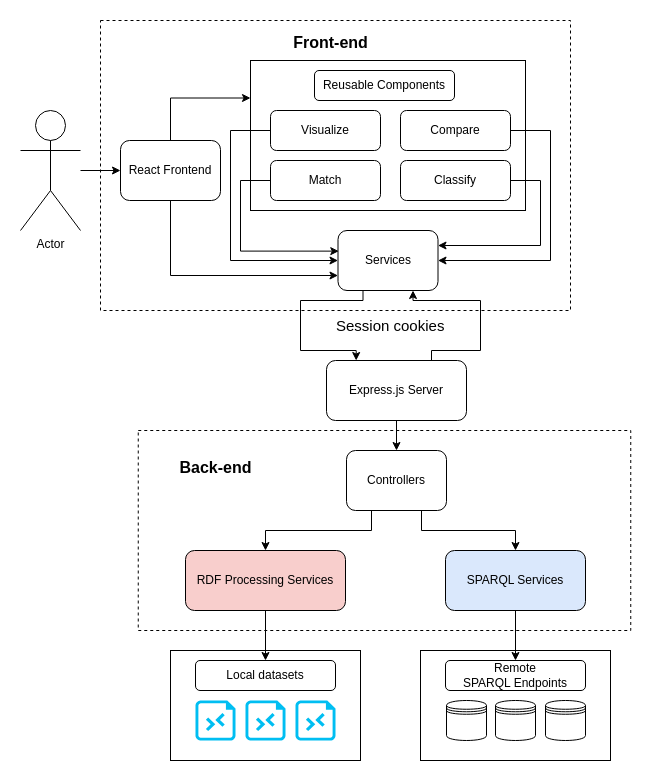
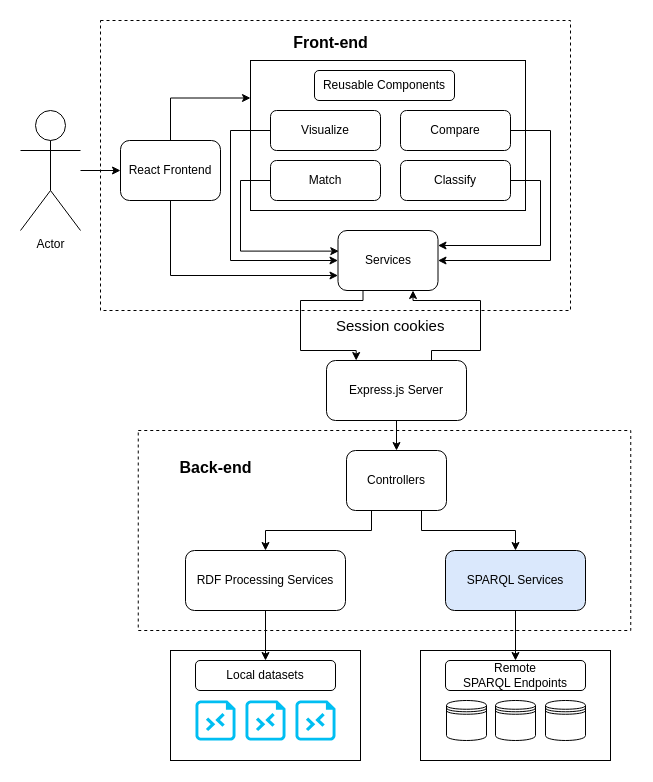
  <mxCell id="0" />
  <mxCell id="1" parent="0" />
  <mxCell id="2" style="edgeStyle=orthogonalEdgeStyle;rounded=0;orthogonalLoop=1;jettySize=auto;html=1;exitX=0.75;exitY=0;exitDx=0;exitDy=0;entryX=0.75;entryY=1;entryDx=0;entryDy=0;" edge="1" parent="1" source="3" target="9"><mxGeometry relative="1" as="geometry"><Array as="points"><mxPoint x="431" y="350" /><mxPoint x="480" y="350" /><mxPoint x="480" y="300" /><mxPoint x="413" y="300" /></Array></mxGeometry></mxCell>
  <mxCell id="3" value="Express.js Server" style="rounded=1;whiteSpace=wrap;html=1;" vertex="1" parent="1"><mxGeometry x="326" y="360" width="140" height="60" as="geometry" /></mxCell>
  <mxCell id="4" edge="1" parent="1" source="3" target="28"><mxGeometry relative="1" as="geometry" /></mxCell>
  <mxCell id="5" style="edgeStyle=orthogonalEdgeStyle;rounded=0;orthogonalLoop=1;jettySize=auto;html=1;exitX=0.5;exitY=0;exitDx=0;exitDy=0;entryX=0;entryY=0.25;entryDx=0;entryDy=0;" edge="1" parent="1" source="7" target="10"><mxGeometry relative="1" as="geometry" /></mxCell>
  <mxCell id="6" style="edgeStyle=orthogonalEdgeStyle;rounded=0;orthogonalLoop=1;jettySize=auto;html=1;exitX=0.5;exitY=1;exitDx=0;exitDy=0;entryX=0;entryY=0.75;entryDx=0;entryDy=0;" edge="1" parent="1" source="7" target="9"><mxGeometry relative="1" as="geometry" /></mxCell>
  <mxCell id="7" value="React Frontend" style="rounded=1;whiteSpace=wrap;html=1;" vertex="1" parent="1"><mxGeometry x="120" y="140" width="100" height="60" as="geometry" /></mxCell>
  <mxCell id="8" value="Reusable Components" style="rounded=1;whiteSpace=wrap;html=1;" vertex="1" parent="1"><mxGeometry x="314" y="70" width="140" height="30" as="geometry" /></mxCell>
  <mxCell id="9" value="Services" style="rounded=1;whiteSpace=wrap;html=1;" vertex="1" parent="1"><mxGeometry x="337.5" y="230" width="100" height="60" as="geometry" /></mxCell>
  <mxCell id="10" value="" style="rounded=0;whiteSpace=wrap;html=1;fillColor=none;" vertex="1" parent="1"><mxGeometry x="250" y="60" width="275" height="150" as="geometry" /></mxCell>
  <mxCell id="11" style="edgeStyle=orthogonalEdgeStyle;rounded=0;orthogonalLoop=1;jettySize=auto;html=1;entryX=0;entryY=0.5;entryDx=0;entryDy=0;" edge="1" parent="1" source="14" target="7"><mxGeometry relative="1" as="geometry" /></mxCell>
  <mxCell id="12" style="edgeStyle=orthogonalEdgeStyle;rounded=0;orthogonalLoop=1;jettySize=auto;html=1;exitX=0;exitY=0.5;exitDx=0;exitDy=0;entryX=0;entryY=0.5;entryDx=0;entryDy=0;" edge="1" parent="1" source="13" target="9"><mxGeometry relative="1" as="geometry"><Array as="points"><mxPoint x="230" y="130" /><mxPoint x="230" y="260" /></Array></mxGeometry></mxCell>
  <mxCell id="13" value="Visualize" style="rounded=1;whiteSpace=wrap;html=1;" vertex="1" parent="1"><mxGeometry x="270" y="110" width="110" height="40" as="geometry" /></mxCell>
  <mxCell id="14" value="Actor" style="shape=umlActor;verticalLabelPosition=bottom;verticalAlign=top;html=1;outlineConnect=0;" vertex="1" parent="1"><mxGeometry x="20" y="110" width="60" height="120" as="geometry" /></mxCell>
  <mxCell id="15" style="edgeStyle=orthogonalEdgeStyle;rounded=0;orthogonalLoop=1;jettySize=auto;html=1;exitX=1;exitY=0.5;exitDx=0;exitDy=0;entryX=1;entryY=0.5;entryDx=0;entryDy=0;" edge="1" parent="1" source="16" target="9"><mxGeometry relative="1" as="geometry"><mxPoint x="440" y="260" as="targetPoint" /><Array as="points"><mxPoint x="550" y="130" /><mxPoint x="550" y="260" /></Array></mxGeometry></mxCell>
  <mxCell id="16" value="Compare&lt;span style=&quot;color: rgba(0, 0, 0, 0); font-family: monospace; font-size: 0px; text-align: start; text-wrap-mode: nowrap;&quot;&gt;%3CmxGraphModel%3E%3Croot%3E%3CmxCell%20id%3D%220%22%2F%3E%3CmxCell%20id%3D%221%22%20parent%3D%220%22%2F%3E%3CmxCell%20id%3D%222%22%20value%3D%22Visualize%22%20style%3D%22rounded%3D1%3BwhiteSpace%3Dwrap%3Bhtml%3D1%3B%22%20vertex%3D%221%22%20parent%3D%221%22%3E%3CmxGeometry%20x%3D%2280%22%20y%3D%22310%22%20width%3D%22110%22%20height%3D%2260%22%20as%3D%22geometry%22%2F%3E%3C%2FmxCell%3E%3C%2Froot%3E%3C%2FmxGraphModel%3E&lt;/span&gt;" style="rounded=1;whiteSpace=wrap;html=1;" vertex="1" parent="1"><mxGeometry x="400" y="110" width="110" height="40" as="geometry" /></mxCell>
  <mxCell id="17" style="edgeStyle=orthogonalEdgeStyle;rounded=0;orthogonalLoop=1;jettySize=auto;html=1;entryX=1;entryY=0.25;entryDx=0;entryDy=0;" edge="1" parent="1" source="18" target="9"><mxGeometry relative="1" as="geometry"><Array as="points"><mxPoint x="540" y="180" /><mxPoint x="540" y="245" /></Array></mxGeometry></mxCell>
  <mxCell id="18" value="Classify" style="rounded=1;whiteSpace=wrap;html=1;" vertex="1" parent="1"><mxGeometry x="400" y="160" width="110" height="40" as="geometry" /></mxCell>
  <mxCell id="19" value="Match" style="rounded=1;whiteSpace=wrap;html=1;" vertex="1" parent="1"><mxGeometry x="270" y="160" width="110" height="40" as="geometry" /></mxCell>
  <mxCell id="20" style="edgeStyle=orthogonalEdgeStyle;rounded=0;orthogonalLoop=1;jettySize=auto;html=1;entryX=0.008;entryY=0.344;entryDx=0;entryDy=0;entryPerimeter=0;" edge="1" parent="1" source="19" target="9"><mxGeometry relative="1" as="geometry"><Array as="points"><mxPoint x="240" y="180" /><mxPoint x="240" y="251" /></Array></mxGeometry></mxCell>
  <mxCell id="21" style="edgeStyle=orthogonalEdgeStyle;rounded=0;orthogonalLoop=1;jettySize=auto;html=1;exitX=0.25;exitY=1;exitDx=0;exitDy=0;entryX=0.212;entryY=0;entryDx=0;entryDy=0;entryPerimeter=0;" edge="1" parent="1" source="9" target="3"><mxGeometry relative="1" as="geometry"><Array as="points"><mxPoint x="363" y="300" /><mxPoint x="300" y="300" /><mxPoint x="300" y="350" /><mxPoint x="356" y="350" /></Array></mxGeometry></mxCell>
  <mxCell id="22" value="&lt;font style=&quot;font-size: 15px;&quot;&gt;Session cookies&lt;/font&gt;" style="text;strokeColor=none;fillColor=none;align=left;verticalAlign=middle;spacingLeft=4;spacingRight=4;overflow=hidden;points=[[0,0.5],[1,0.5]];portConstraint=eastwest;rotatable=0;whiteSpace=wrap;html=1;" vertex="1" parent="1"><mxGeometry x="330" y="310" width="120" height="30" as="geometry" /></mxCell>
  <mxCell id="23" value="" style="rounded=0;whiteSpace=wrap;html=1;fillColor=none;dashed=1;" vertex="1" parent="1"><mxGeometry x="100" y="20" width="470" height="290" as="geometry" /></mxCell>
  <mxCell id="24" value="" style="rounded=0;whiteSpace=wrap;html=1;fillColor=none;dashed=1;" vertex="1" parent="1"><mxGeometry x="137.75" y="430" width="492.5" height="200" as="geometry" /></mxCell>
  <mxCell id="25" value="&lt;font style=&quot;font-size: 16px;&quot;&gt;Front-end&lt;/font&gt;" style="text;strokeColor=none;fillColor=none;html=1;fontSize=24;fontStyle=1;verticalAlign=middle;align=center;" vertex="1" parent="1"><mxGeometry x="280" y="20" width="100" height="40" as="geometry" /></mxCell>
  <mxCell id="26" style="edgeStyle=orthogonalEdgeStyle;rounded=0;orthogonalLoop=1;jettySize=auto;html=1;exitX=0.25;exitY=1;exitDx=0;exitDy=0;entryX=0.5;entryY=0;entryDx=0;entryDy=0;" edge="1" parent="1" source="28" target="30"><mxGeometry relative="1" as="geometry" /></mxCell>
  <mxCell id="27" style="edgeStyle=orthogonalEdgeStyle;rounded=0;orthogonalLoop=1;jettySize=auto;html=1;exitX=0.75;exitY=1;exitDx=0;exitDy=0;entryX=0.5;entryY=0;entryDx=0;entryDy=0;" edge="1" parent="1" source="28" target="29"><mxGeometry relative="1" as="geometry" /></mxCell>
  <mxCell id="28" value="Controllers" style="rounded=1;whiteSpace=wrap;html=1;" vertex="1" parent="1"><mxGeometry x="346" y="450" width="100" height="60" as="geometry" /></mxCell>
  <mxCell id="29" value="SPARQL Services" style="rounded=1;whiteSpace=wrap;html=1;fillColor=#dae8fc;" vertex="1" parent="1"><mxGeometry x="445" y="550" width="140" height="60" as="geometry" /></mxCell>
- <mxCell id="30" value="RDF Processing Services" style="rounded=1;whiteSpace=wrap;html=1;fillColor=#f8cecc;" vertex="1" parent="1"><mxGeometry x="185" y="550" width="160" height="60" as="geometry" /></mxCell>
+ <mxCell id="30" value="RDF Processing Services" style="rounded=1;whiteSpace=wrap;html=1;" vertex="1" parent="1"><mxGeometry x="185" y="550" width="160" height="60" as="geometry" /></mxCell>
  <mxCell id="31" value="Remote&lt;div&gt;SPARQL Endpoints&lt;/div&gt;" style="rounded=1;whiteSpace=wrap;html=1;" vertex="1" parent="1"><mxGeometry x="445" y="660" width="140" height="30" as="geometry" /></mxCell>
  <mxCell id="32" value="Local datasets" style="rounded=1;whiteSpace=wrap;html=1;" vertex="1" parent="1"><mxGeometry x="195" y="660" width="140" height="30" as="geometry" /></mxCell>
  <mxCell id="33" edge="1" parent="1" source="29" target="31"><mxGeometry relative="1" as="geometry" /></mxCell>
  <mxCell id="34" edge="1" parent="1" source="30" target="32"><mxGeometry relative="1" as="geometry" /></mxCell>
  <mxCell id="35" value="" style="verticalLabelPosition=bottom;html=1;verticalAlign=top;align=center;strokeColor=none;fillColor=#00BEF2;shape=mxgraph.azure.rdp_remoting_file;pointerEvents=1;" vertex="1" parent="1"><mxGeometry x="195" y="700" width="40" height="40" as="geometry" /></mxCell>
  <mxCell id="36" value="" style="verticalLabelPosition=bottom;html=1;verticalAlign=top;align=center;strokeColor=none;fillColor=#00BEF2;shape=mxgraph.azure.rdp_remoting_file;pointerEvents=1;" vertex="1" parent="1"><mxGeometry x="245" y="700" width="40" height="40" as="geometry" /></mxCell>
  <mxCell id="37" value="" style="verticalLabelPosition=bottom;html=1;verticalAlign=top;align=center;strokeColor=none;fillColor=#00BEF2;shape=mxgraph.azure.rdp_remoting_file;pointerEvents=1;" vertex="1" parent="1"><mxGeometry x="295" y="700" width="40" height="40" as="geometry" /></mxCell>
  <mxCell id="38" value="" style="rounded=0;whiteSpace=wrap;html=1;strokeWidth=1;gradientColor=default;fillColor=none;" vertex="1" parent="1"><mxGeometry x="170" y="650" width="190" height="110" as="geometry" /></mxCell>
  <mxCell id="39" value="" style="rounded=0;whiteSpace=wrap;html=1;strokeWidth=1;gradientColor=default;fillColor=none;" vertex="1" parent="1"><mxGeometry x="420" y="650" width="190" height="110" as="geometry" /></mxCell>
  <mxCell id="40" value="" style="shape=datastore;whiteSpace=wrap;html=1;" vertex="1" parent="1"><mxGeometry x="446" y="700" width="40" height="40" as="geometry" /></mxCell>
  <mxCell id="41" value="" style="shape=datastore;whiteSpace=wrap;html=1;" vertex="1" parent="1"><mxGeometry x="495" y="700" width="40" height="40" as="geometry" /></mxCell>
  <mxCell id="42" value="" style="shape=datastore;whiteSpace=wrap;html=1;" vertex="1" parent="1"><mxGeometry x="545" y="700" width="40" height="40" as="geometry" /></mxCell>
  <mxCell id="43" value="&lt;font style=&quot;font-size: 16px;&quot;&gt;Back-end&lt;/font&gt;" style="text;strokeColor=none;fillColor=none;html=1;fontSize=24;fontStyle=1;verticalAlign=middle;align=center;" vertex="1" parent="1"><mxGeometry x="165" y="445" width="100" height="40" as="geometry" /></mxCell>
